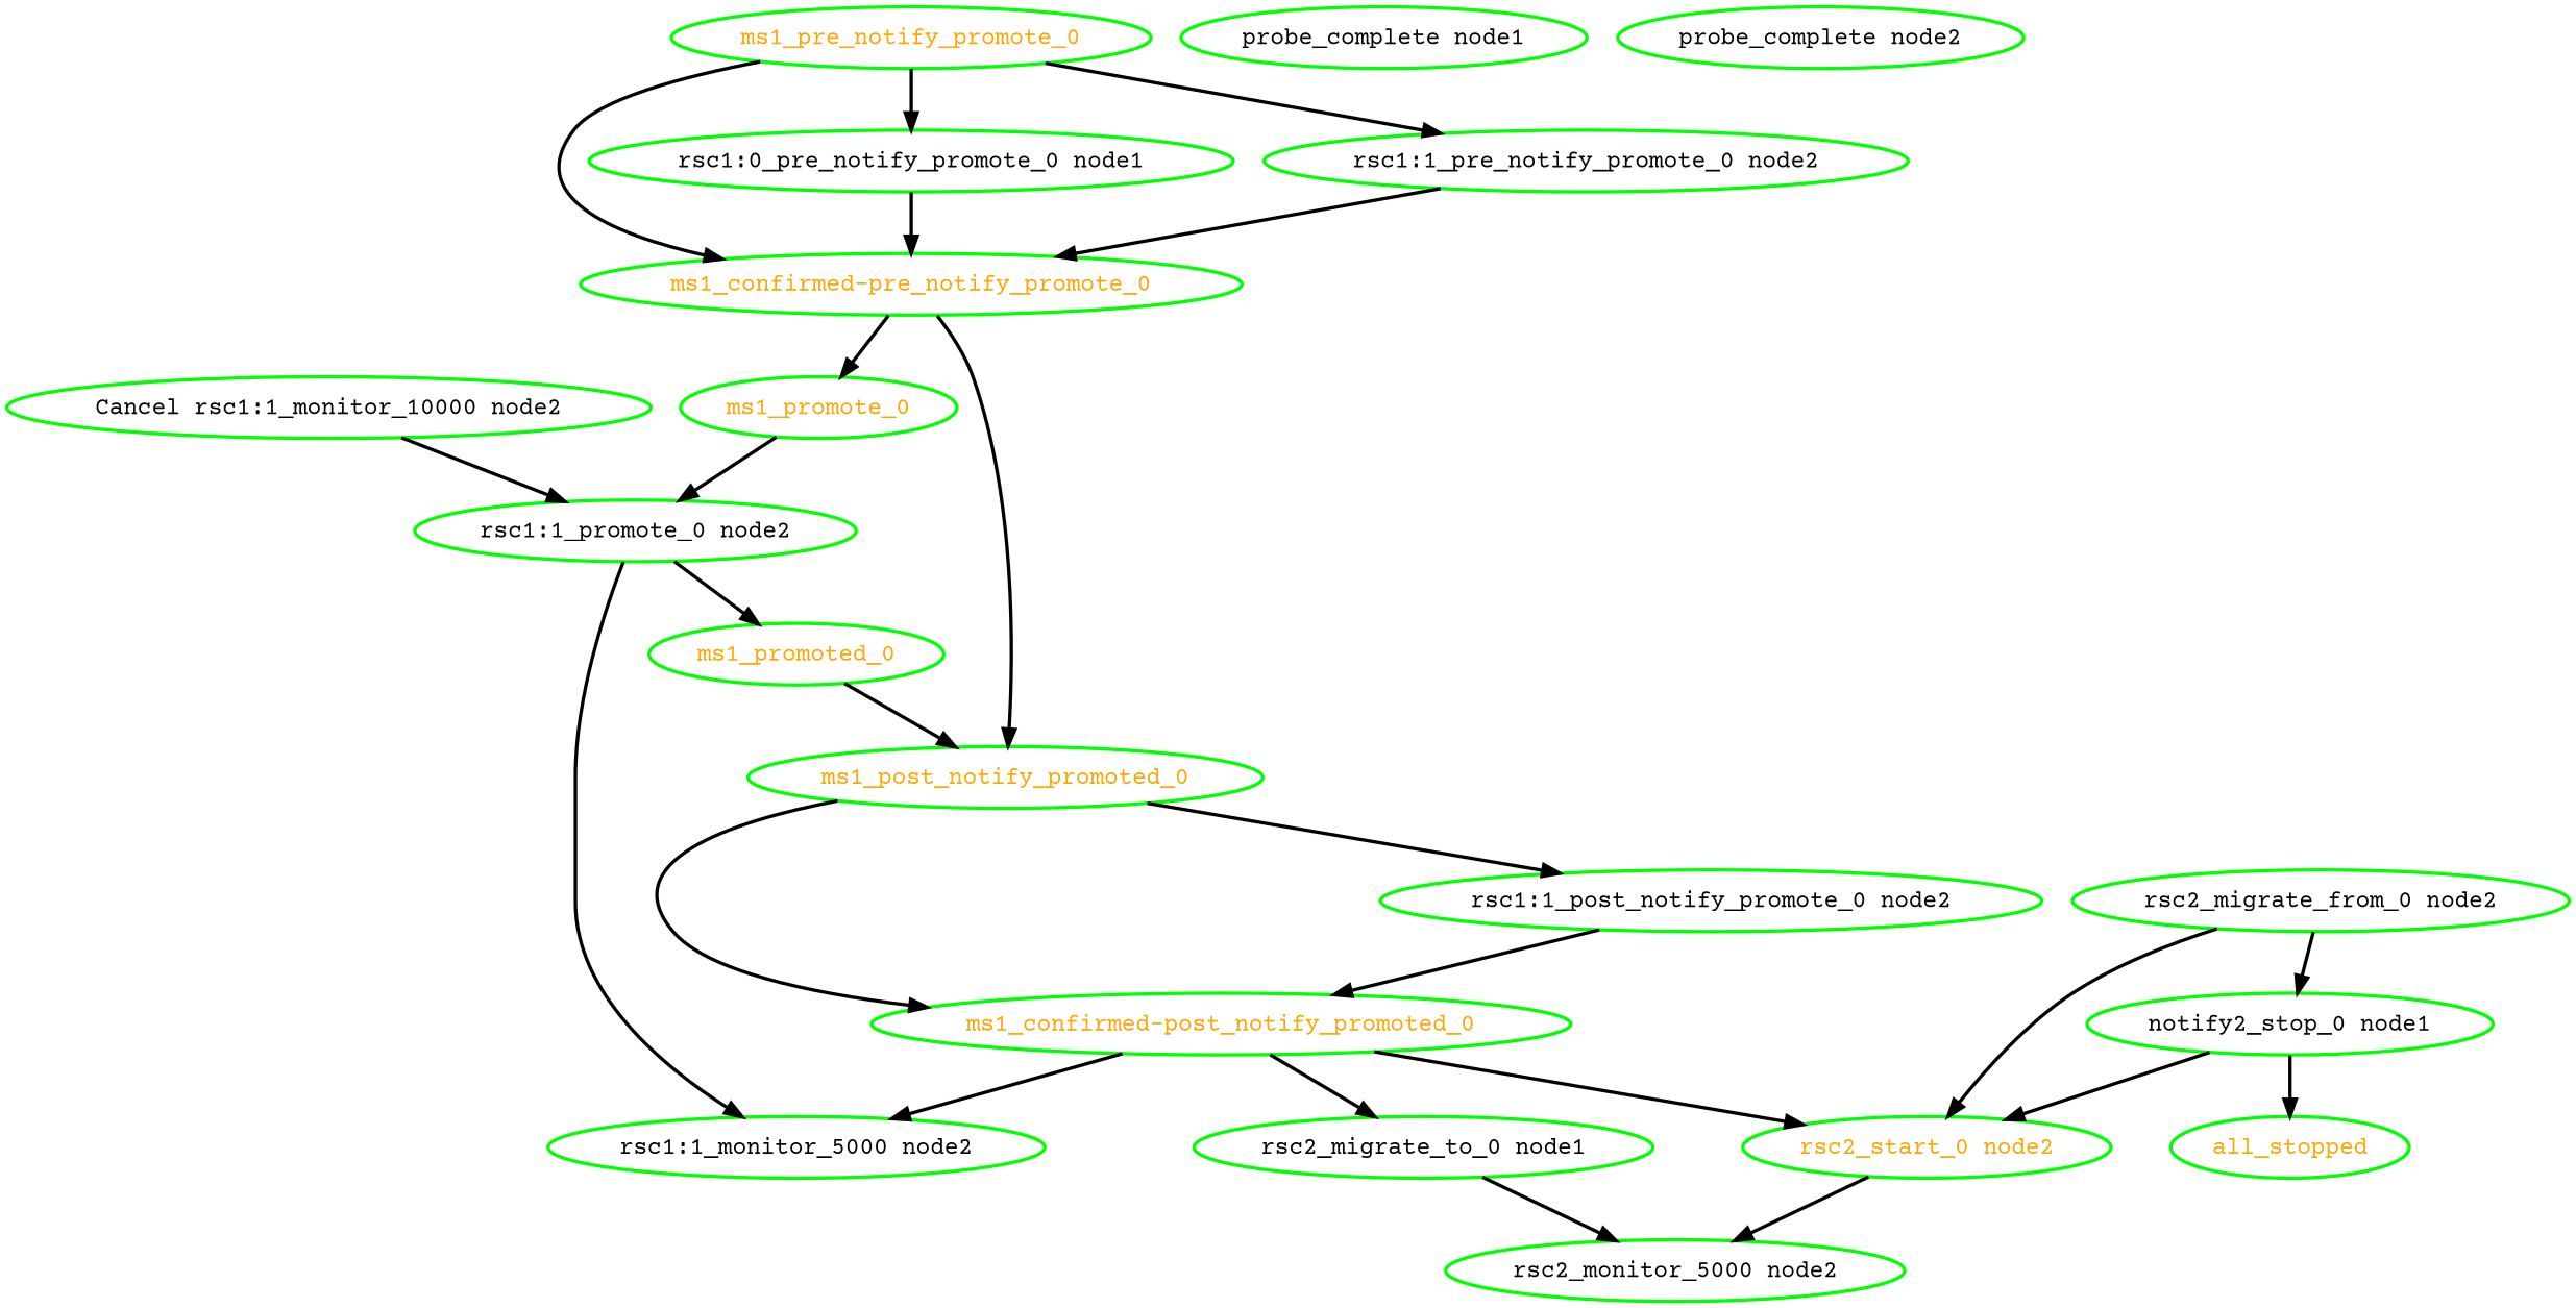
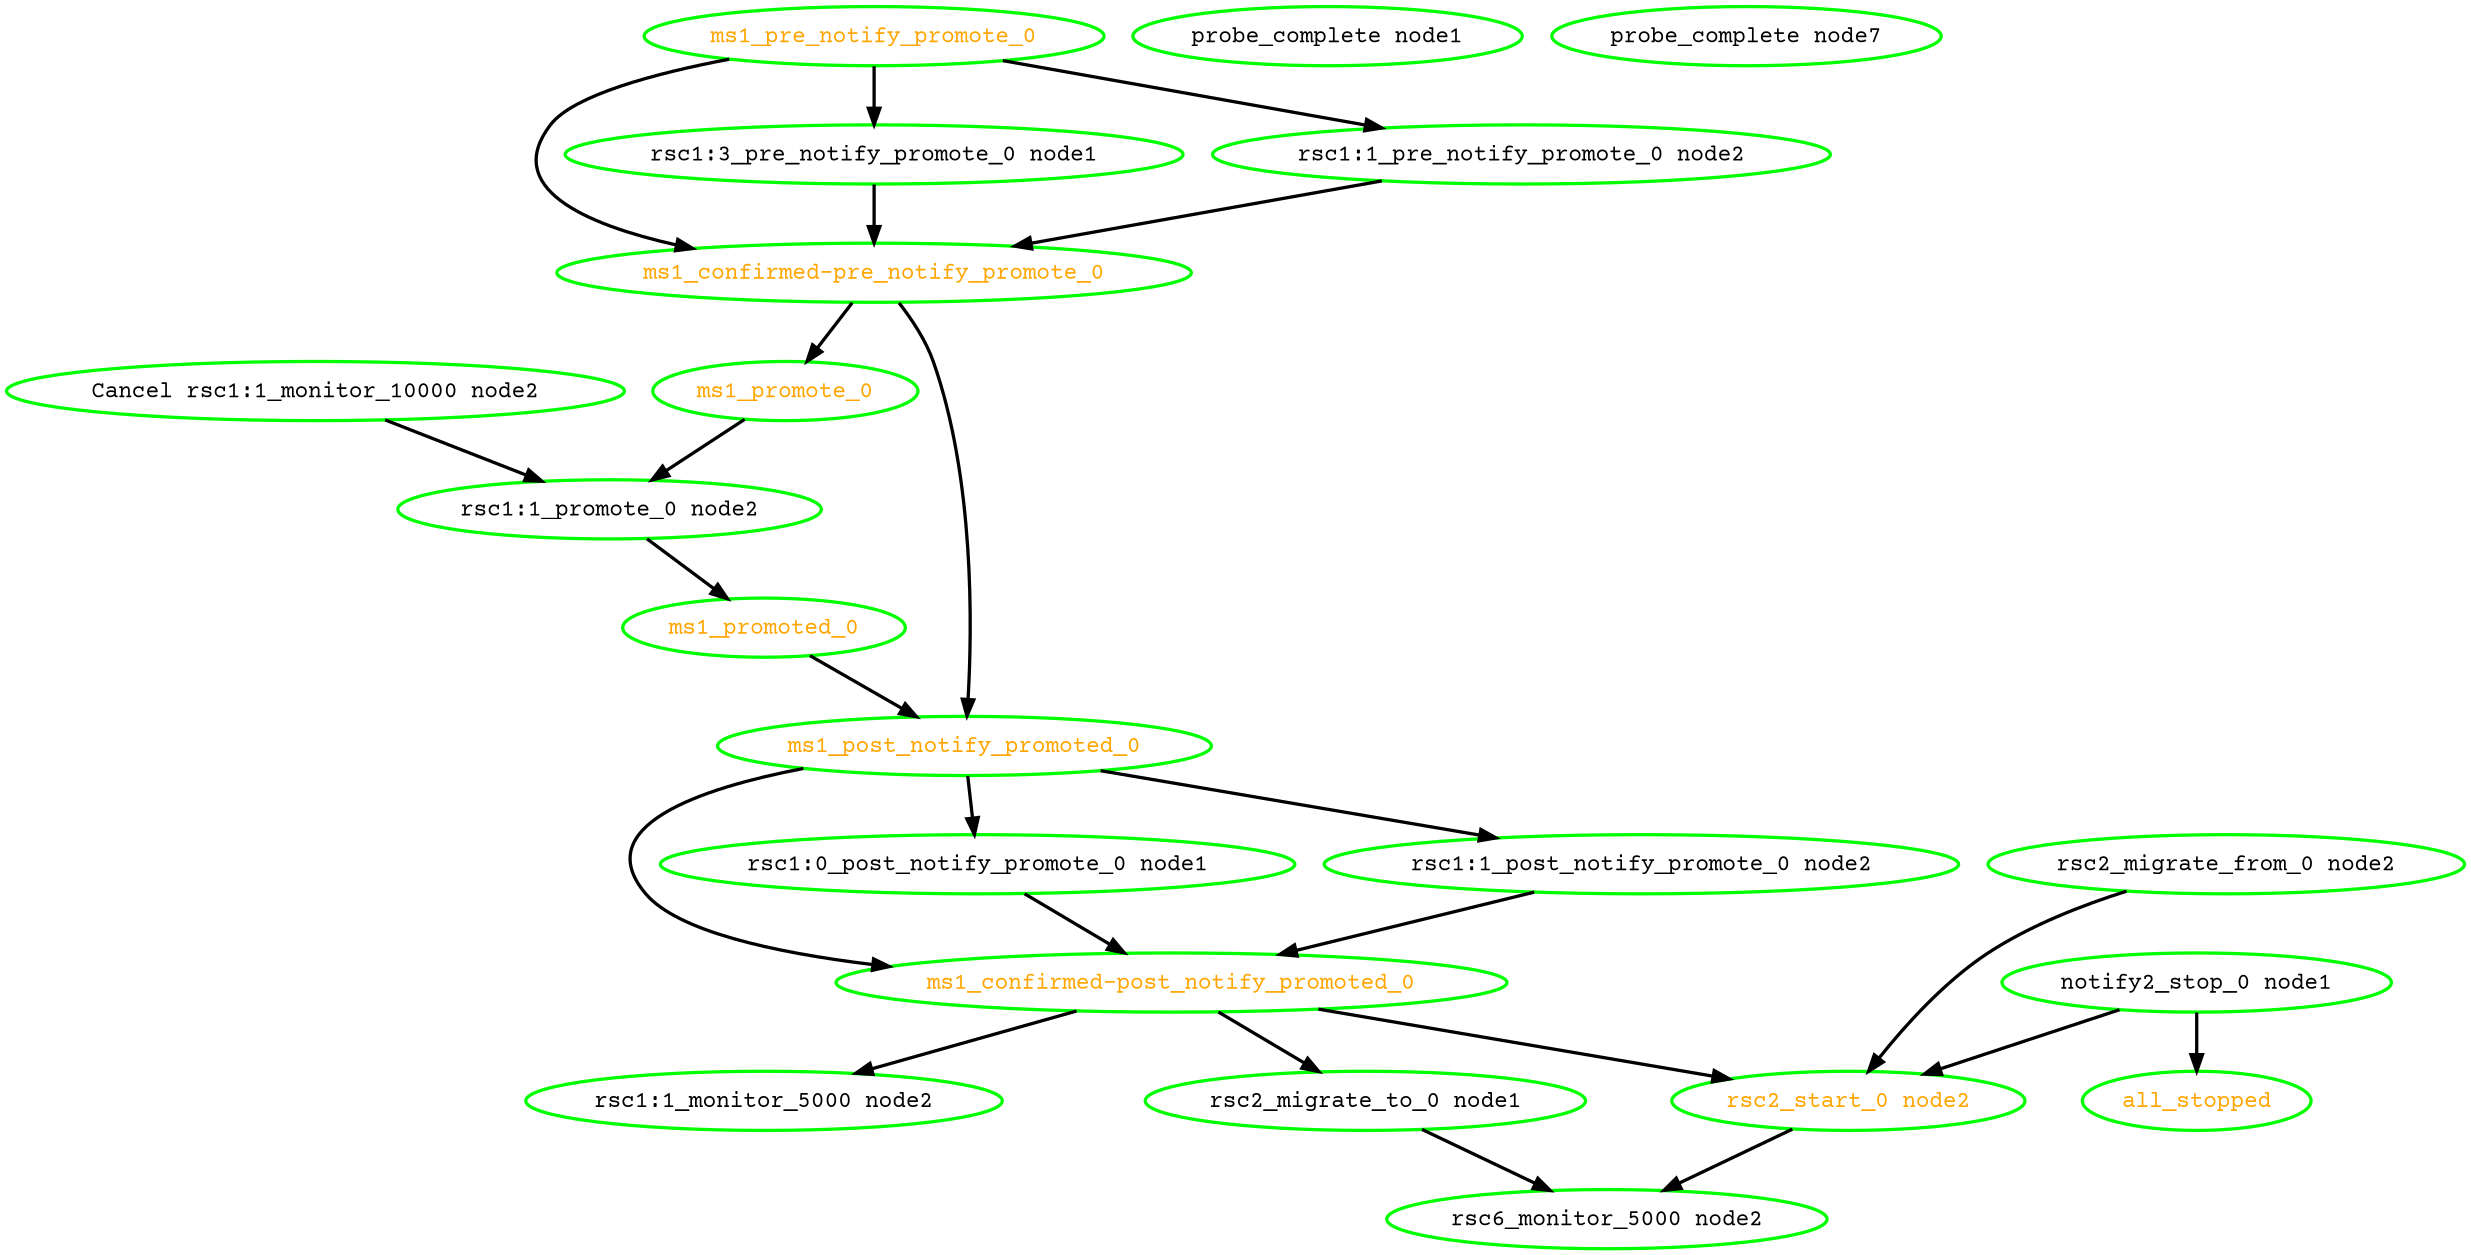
  digraph {
    fontname="Courier Prime"
    node [color=green fontcolor=black fontname="Courier Prime" style=bold]
    edge [fontname="Courier Prime" style=bold]
    "Cancel rsc1:1_monitor_10000 node2"
    "rsc1:1_promote_0 node2"
    "rsc1:1_monitor_5000 node2"
    ms1_promoted_0 [fontcolor=orange]
    ms1_post_notify_promoted_0 [fontcolor=orange]
    all_stopped [fontcolor=orange]
    "ms1_confirmed-post_notify_promoted_0" [fontcolor=orange]
    "rsc2_migrate_to_0 node1"
    "rsc2_start_0 node2" [fontcolor=orange]
-   "rsc2_monitor_5000 node2"
+   "rsc2_monitor_5000 node2" [label="rsc6_monitor_5000 node2"]
    "rsc2_migrate_from_0 node2"
    n12 [label="notify2_stop_0 node1"]
    "ms1_confirmed-pre_notify_promote_0" [fontcolor=orange]
    ms1_promote_0 [fontcolor=orange]
+   "rsc1:0_post_notify_promote_0 node1"
    "rsc1:1_post_notify_promote_0 node2"
    ms1_pre_notify_promote_0 [fontcolor=orange]
-   "rsc1:0_pre_notify_promote_0 node1"
+   "rsc1:0_pre_notify_promote_0 node1" [label="rsc1:3_pre_notify_promote_0 node1"]
    "rsc1:1_pre_notify_promote_0 node2"
    "probe_complete node1"
-   "probe_complete node2"
+   "probe_complete node2" [label="probe_complete node7"]
    "Cancel rsc1:1_monitor_10000 node2" -> "rsc1:1_promote_0 node2"
-   "rsc1:1_promote_0 node2" -> "rsc1:1_monitor_5000 node2"
    "rsc1:1_promote_0 node2" -> ms1_promoted_0
    ms1_promoted_0 -> ms1_post_notify_promoted_0
    ms1_post_notify_promoted_0 -> "ms1_confirmed-post_notify_promoted_0"
+   ms1_post_notify_promoted_0 -> "rsc1:0_post_notify_promote_0 node1"
    ms1_post_notify_promoted_0 -> "rsc1:1_post_notify_promote_0 node2"
    "ms1_confirmed-post_notify_promoted_0" -> "rsc1:1_monitor_5000 node2"
    "ms1_confirmed-post_notify_promoted_0" -> "rsc2_migrate_to_0 node1"
    "ms1_confirmed-post_notify_promoted_0" -> "rsc2_start_0 node2"
    "rsc2_migrate_to_0 node1" -> "rsc2_monitor_5000 node2"
    "rsc2_start_0 node2" -> "rsc2_monitor_5000 node2"
    "rsc2_migrate_from_0 node2" -> "rsc2_start_0 node2"
-   "rsc2_migrate_from_0 node2" -> n12
    n12 -> all_stopped
    n12 -> "rsc2_start_0 node2"
    "ms1_confirmed-pre_notify_promote_0" -> ms1_post_notify_promoted_0
    "ms1_confirmed-pre_notify_promote_0" -> ms1_promote_0
    ms1_promote_0 -> "rsc1:1_promote_0 node2"
+   "rsc1:0_post_notify_promote_0 node1" -> "ms1_confirmed-post_notify_promoted_0"
    "rsc1:1_post_notify_promote_0 node2" -> "ms1_confirmed-post_notify_promoted_0"
    ms1_pre_notify_promote_0 -> "ms1_confirmed-pre_notify_promote_0"
    ms1_pre_notify_promote_0 -> "rsc1:0_pre_notify_promote_0 node1"
    ms1_pre_notify_promote_0 -> "rsc1:1_pre_notify_promote_0 node2"
    "rsc1:0_pre_notify_promote_0 node1" -> "ms1_confirmed-pre_notify_promote_0"
    "rsc1:1_pre_notify_promote_0 node2" -> "ms1_confirmed-pre_notify_promote_0"
  }
